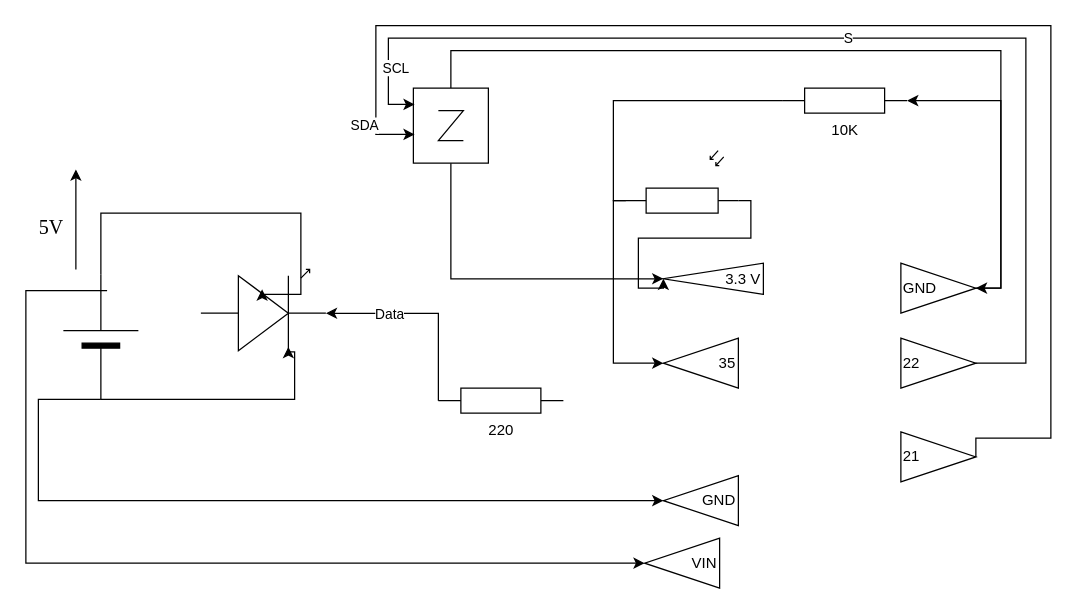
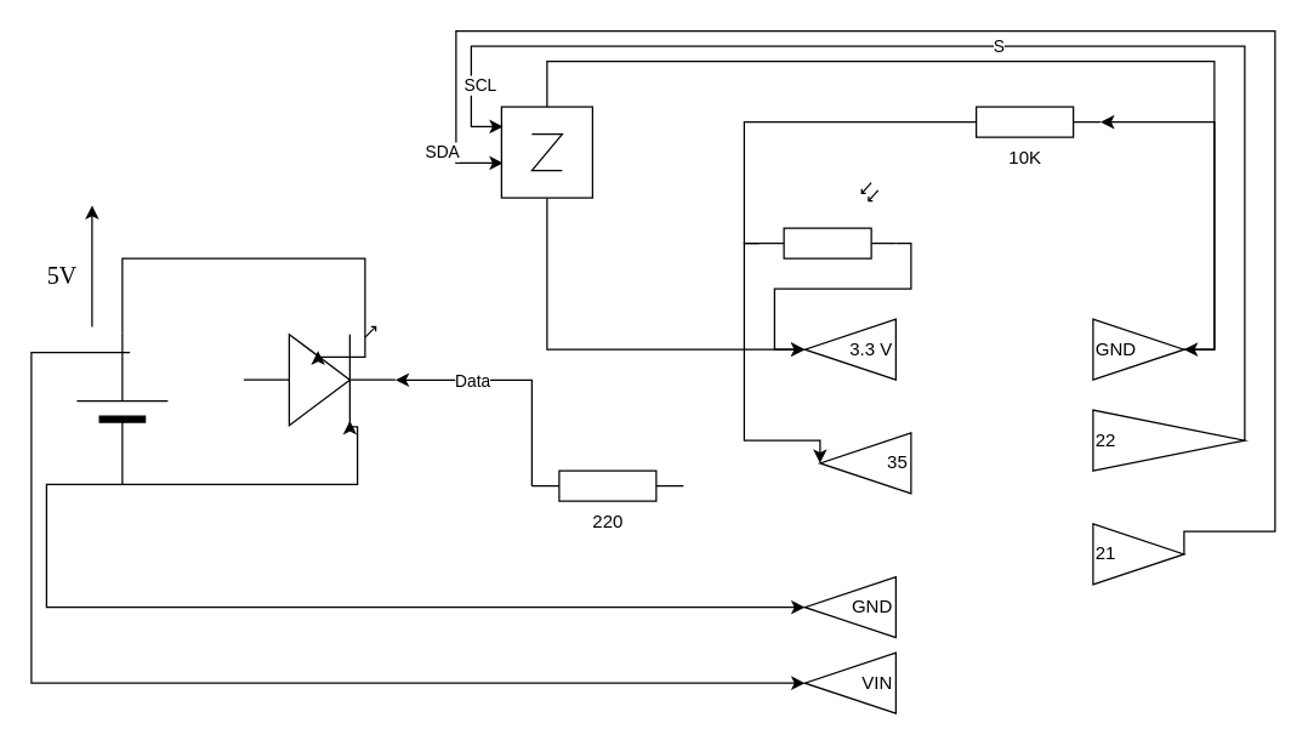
  <mxCell id="0" />
  <mxCell id="1" parent="0" />
  <mxCell id="2" value="" style="verticalLabelPosition=bottom;shadow=0;dashed=0;align=center;fillColor=#000000;html=1;verticalAlign=top;strokeWidth=1;shape=mxgraph.electrical.miscellaneous.monocell_battery;rounded=1;comic=0;labelBackgroundColor=none;fontFamily=Verdana;fontSize=12;rotation=-90;" parent="1" vertex="1"><mxGeometry x="30" y="239" width="100" height="60" as="geometry" /></mxCell>
  <mxCell id="3" value="5V" style="endArrow=classic;html=1;labelBackgroundColor=none;strokeWidth=1;fontFamily=Verdana;fontSize=16" parent="1" edge="1"><mxGeometry x="-0.15" y="20" width="50" height="50" relative="1" as="geometry"><mxPoint x="60" y="215" as="sourcePoint" /><mxPoint x="60" y="135" as="targetPoint" /><mxPoint as="offset" /></mxGeometry></mxCell>
  <mxCell id="4" value="" style="verticalLabelPosition=bottom;shadow=0;dashed=0;align=center;html=1;verticalAlign=top;shape=mxgraph.electrical.opto_electronics.led_1;pointerEvents=1;" vertex="1" parent="1"><mxGeometry x="160" y="215" width="100" height="65" as="geometry" /></mxCell>
  <mxCell id="5" style="edgeStyle=orthogonalEdgeStyle;rounded=0;orthogonalLoop=1;jettySize=auto;html=1;exitX=1;exitY=0.5;exitDx=0;exitDy=0;exitPerimeter=0;entryX=0.49;entryY=0.246;entryDx=0;entryDy=0;entryPerimeter=0;" edge="1" parent="1" source="2" target="4"><mxGeometry relative="1" as="geometry"><Array as="points"><mxPoint x="80" y="170" /><mxPoint x="240" y="170" /><mxPoint x="240" y="235" /><mxPoint x="209" y="235" /></Array></mxGeometry></mxCell>
  <mxCell id="6" style="edgeStyle=orthogonalEdgeStyle;rounded=0;orthogonalLoop=1;jettySize=auto;html=1;exitX=0.87;exitY=0.583;exitDx=0;exitDy=0;exitPerimeter=0;entryX=0;entryY=0.5;entryDx=0;entryDy=0;" edge="1" parent="1" source="2" target="9"><mxGeometry relative="1" as="geometry"><mxPoint x="-20" y="220" as="sourcePoint" /><mxPoint x="520" y="450" as="targetPoint" /><Array as="points"><mxPoint x="20" y="232" /><mxPoint x="20" y="450" /></Array></mxGeometry></mxCell>
  <mxCell id="7" style="edgeStyle=orthogonalEdgeStyle;rounded=0;orthogonalLoop=1;jettySize=auto;html=1;exitX=0;exitY=0.5;exitDx=0;exitDy=0;exitPerimeter=0;entryX=0;entryY=0.5;entryDx=0;entryDy=0;" edge="1" parent="1" source="2" target="10"><mxGeometry relative="1" as="geometry"><mxPoint x="270" y="315" as="targetPoint" /><Array as="points"><mxPoint x="30" y="319" /><mxPoint x="30" y="400" /></Array></mxGeometry></mxCell>
  <mxCell id="8" style="edgeStyle=orthogonalEdgeStyle;rounded=0;orthogonalLoop=1;jettySize=auto;html=1;exitX=0;exitY=0.5;exitDx=0;exitDy=0;exitPerimeter=0;entryX=0.7;entryY=0.954;entryDx=0;entryDy=0;entryPerimeter=0;" edge="1" parent="1" source="2" target="4"><mxGeometry relative="1" as="geometry"><Array as="points"><mxPoint x="235" y="319" /><mxPoint x="235" y="281" /><mxPoint x="230" y="281" /></Array></mxGeometry></mxCell>
- <mxCell id="9" value="VIN" style="triangle;whiteSpace=wrap;html=1;flipV=1;flipH=1;align=right;" vertex="1" parent="1"><mxGeometry x="515" y="430" width="60" height="40" as="geometry" /></mxCell>
+ <mxCell id="9" value="VIN" style="triangle;whiteSpace=wrap;html=1;flipV=1;flipH=1;align=right;" vertex="1" parent="1"><mxGeometry x="530" y="430" width="60" height="40" as="geometry" /></mxCell>
  <mxCell id="10" value="GND" style="triangle;whiteSpace=wrap;html=1;flipV=1;flipH=1;align=right;" vertex="1" parent="1"><mxGeometry x="530" y="380" width="60" height="40" as="geometry" /></mxCell>
  <mxCell id="11" value="GND" style="triangle;whiteSpace=wrap;html=1;flipV=1;flipH=0;align=left;" vertex="1" parent="1"><mxGeometry x="720" y="210" width="60" height="40" as="geometry" /></mxCell>
  <mxCell id="12" value="220" style="pointerEvents=1;verticalLabelPosition=bottom;shadow=0;dashed=0;align=center;html=1;verticalAlign=top;shape=mxgraph.electrical.resistors.resistor_1;rotation=0;direction=west;" vertex="1" parent="1"><mxGeometry x="350" y="310" width="100" height="20" as="geometry" /></mxCell>
  <mxCell id="13" style="edgeStyle=orthogonalEdgeStyle;rounded=0;orthogonalLoop=1;jettySize=auto;html=1;exitX=1;exitY=0.5;exitDx=0;exitDy=0;exitPerimeter=0;entryX=1;entryY=0.54;entryDx=0;entryDy=0;entryPerimeter=0;" edge="1" parent="1" source="12" target="4"><mxGeometry relative="1" as="geometry"><Array as="points"><mxPoint x="350" y="250" /></Array></mxGeometry></mxCell>
  <mxCell id="14" value="Data" style="edgeLabel;html=1;align=center;verticalAlign=middle;resizable=0;points=[];" vertex="1" connectable="0" parent="13"><mxGeometry x="-0.577" y="1" relative="1" as="geometry"><mxPoint x="-39" y="-36" as="offset" /></mxGeometry></mxCell>
- <mxCell id="15" value="3.3 V" style="triangle;whiteSpace=wrap;html=1;flipV=1;flipH=1;align=right;" vertex="1" parent="1"><mxGeometry x="530" y="210" width="80" height="25" as="geometry" /></mxCell>
- <mxCell id="16" value="35" style="triangle;whiteSpace=wrap;html=1;flipV=1;flipH=1;align=right;" vertex="1" parent="1"><mxGeometry x="530" y="270" width="60" height="40" as="geometry" /></mxCell>
+ <mxCell id="15" value="3.3 V" style="triangle;whiteSpace=wrap;html=1;flipV=1;flipH=1;align=right;" vertex="1" parent="1"><mxGeometry x="530" y="210" width="60" height="40" as="geometry" /></mxCell>
+ <mxCell id="16" value="35" style="triangle;whiteSpace=wrap;html=1;flipV=1;flipH=1;align=right;" vertex="1" parent="1"><mxGeometry x="540" y="285" width="60" height="40" as="geometry" /></mxCell>
  <mxCell id="17" style="edgeStyle=orthogonalEdgeStyle;rounded=0;orthogonalLoop=1;jettySize=auto;html=1;exitX=1;exitY=0.8;exitDx=0;exitDy=0;exitPerimeter=0;entryX=0;entryY=0.5;entryDx=0;entryDy=0;" edge="1" parent="1" source="18" target="15"><mxGeometry relative="1" as="geometry"><Array as="points"><mxPoint x="600" y="160" /><mxPoint x="600" y="190" /><mxPoint x="510" y="190" /><mxPoint x="510" y="230" /></Array></mxGeometry></mxCell>
  <mxCell id="18" value="" style="verticalLabelPosition=bottom;shadow=0;dashed=0;align=center;html=1;verticalAlign=top;shape=mxgraph.electrical.opto_electronics.photo_resistor_2;pointerEvents=1;" vertex="1" parent="1"><mxGeometry x="500" y="120" width="90" height="50" as="geometry" /></mxCell>
  <mxCell id="19" style="edgeStyle=orthogonalEdgeStyle;rounded=0;orthogonalLoop=1;jettySize=auto;html=1;exitX=0;exitY=0.5;exitDx=0;exitDy=0;entryX=0;entryY=0.8;entryDx=0;entryDy=0;entryPerimeter=0;startArrow=classic;startFill=1;endArrow=none;endFill=0;" edge="1" parent="1" source="16" target="18"><mxGeometry relative="1" as="geometry"><Array as="points"><mxPoint x="490" y="290" /><mxPoint x="490" y="160" /></Array></mxGeometry></mxCell>
  <mxCell id="20" style="edgeStyle=orthogonalEdgeStyle;rounded=0;orthogonalLoop=1;jettySize=auto;html=1;exitX=1;exitY=0.5;exitDx=0;exitDy=0;exitPerimeter=0;entryX=1;entryY=0.5;entryDx=0;entryDy=0;startArrow=classic;startFill=1;endArrow=none;endFill=0;" edge="1" parent="1" source="21" target="11"><mxGeometry relative="1" as="geometry" /></mxCell>
  <mxCell id="21" value="10K" style="pointerEvents=1;verticalLabelPosition=bottom;shadow=0;dashed=0;align=center;html=1;verticalAlign=top;shape=mxgraph.electrical.resistors.resistor_1;" vertex="1" parent="1"><mxGeometry x="625" y="70" width="100" height="20" as="geometry" /></mxCell>
  <mxCell id="22" style="edgeStyle=orthogonalEdgeStyle;rounded=0;orthogonalLoop=1;jettySize=auto;html=1;exitX=0;exitY=0.8;exitDx=0;exitDy=0;exitPerimeter=0;entryX=0;entryY=0.5;entryDx=0;entryDy=0;entryPerimeter=0;endArrow=none;endFill=0;startArrow=none;startFill=0;" edge="1" parent="1" source="18" target="21"><mxGeometry relative="1" as="geometry"><Array as="points"><mxPoint x="490" y="160" /><mxPoint x="490" y="80" /></Array></mxGeometry></mxCell>
  <mxCell id="23" style="edgeStyle=orthogonalEdgeStyle;rounded=0;orthogonalLoop=1;jettySize=auto;html=1;exitX=0.5;exitY=1;exitDx=0;exitDy=0;exitPerimeter=0;entryX=0;entryY=0.5;entryDx=0;entryDy=0;" edge="1" parent="1" source="25" target="15"><mxGeometry relative="1" as="geometry"><mxPoint x="420" y="210" as="targetPoint" /></mxGeometry></mxCell>
  <mxCell id="24" style="edgeStyle=orthogonalEdgeStyle;rounded=0;orthogonalLoop=1;jettySize=auto;html=1;exitX=0.5;exitY=0;exitDx=0;exitDy=0;exitPerimeter=0;entryX=1;entryY=0.5;entryDx=0;entryDy=0;" edge="1" parent="1" source="25" target="11"><mxGeometry relative="1" as="geometry"><Array as="points"><mxPoint x="360" y="40" /><mxPoint x="800" y="40" /><mxPoint x="800" y="230" /></Array></mxGeometry></mxCell>
  <mxCell id="25" value="" style="pointerEvents=1;verticalLabelPosition=bottom;shadow=0;dashed=0;align=center;html=1;verticalAlign=top;shape=mxgraph.electrical.miscellaneous.generic_component" vertex="1" parent="1"><mxGeometry x="330" y="70" width="60" height="60" as="geometry" /></mxCell>
  <mxCell id="26" value="S" style="edgeStyle=orthogonalEdgeStyle;rounded=0;orthogonalLoop=1;jettySize=auto;html=1;exitX=1;exitY=0.5;exitDx=0;exitDy=0;entryX=0.017;entryY=0.217;entryDx=0;entryDy=0;entryPerimeter=0;" edge="1" parent="1" source="28" target="25"><mxGeometry relative="1" as="geometry"><mxPoint x="820" y="-160" as="targetPoint" /><Array as="points"><mxPoint x="820" y="290" /><mxPoint x="820" y="30" /><mxPoint x="310" y="30" /><mxPoint x="310" y="83" /></Array></mxGeometry></mxCell>
  <mxCell id="27" value="SCL" style="edgeLabel;html=1;align=center;verticalAlign=middle;resizable=0;points=[];" vertex="1" connectable="0" parent="26"><mxGeometry x="0.885" y="5" relative="1" as="geometry"><mxPoint as="offset" /></mxGeometry></mxCell>
- <mxCell id="28" value="22" style="triangle;whiteSpace=wrap;html=1;flipV=1;flipH=0;align=left;" vertex="1" parent="1"><mxGeometry x="720" y="270" width="60" height="40" as="geometry" /></mxCell>
+ <mxCell id="28" value="22" style="triangle;whiteSpace=wrap;html=1;flipV=1;flipH=0;align=left;" vertex="1" parent="1"><mxGeometry x="720" y="270" width="100" height="40" as="geometry" /></mxCell>
  <mxCell id="29" value="21" style="triangle;whiteSpace=wrap;html=1;flipV=1;flipH=0;align=left;" vertex="1" parent="1"><mxGeometry x="720" y="345" width="60" height="40" as="geometry" /></mxCell>
  <mxCell id="30" style="edgeStyle=orthogonalEdgeStyle;rounded=0;orthogonalLoop=1;jettySize=auto;html=1;exitX=1;exitY=0.5;exitDx=0;exitDy=0;entryX=0.017;entryY=0.617;entryDx=0;entryDy=0;entryPerimeter=0;" edge="1" parent="1" source="29" target="25"><mxGeometry relative="1" as="geometry"><Array as="points"><mxPoint x="840" y="350" /><mxPoint x="840" y="20" /><mxPoint x="300" y="20" /><mxPoint x="300" y="107" /></Array></mxGeometry></mxCell>
  <mxCell id="31" value="SDA" style="edgeLabel;html=1;align=center;verticalAlign=middle;resizable=0;points=[];" vertex="1" connectable="0" parent="30"><mxGeometry x="0.912" relative="1" as="geometry"><mxPoint x="-10" y="8" as="offset" /></mxGeometry></mxCell>
